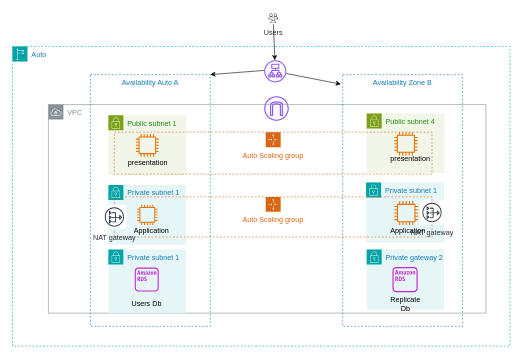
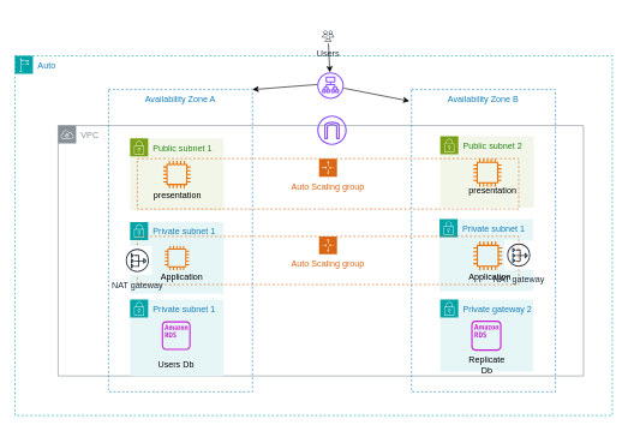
  <mxCell id="0" />
  <mxCell id="1" parent="0" />
  <mxCell id="2" value="Auto" style="points=[[0,0],[0.25,0],[0.5,0],[0.75,0],[1,0],[1,0.25],[1,0.5],[1,0.75],[1,1],[0.75,1],[0.5,1],[0.25,1],[0,1],[0,0.75],[0,0.5],[0,0.25]];outlineConnect=0;gradientColor=none;html=1;whiteSpace=wrap;fontSize=12;fontStyle=0;container=1;pointerEvents=0;collapsible=0;recursiveResize=0;shape=mxgraph.aws4.group;grIcon=mxgraph.aws4.group_region;strokeColor=#00A4A6;fillColor=none;verticalAlign=top;align=left;spacingLeft=30;fontColor=#147EBA;dashed=1;" vertex="1" parent="1"><mxGeometry x="20" y="77" width="830" height="500" as="geometry" /></mxCell>
  <mxCell id="3" value="" style="sketch=0;outlineConnect=0;fontColor=#232F3E;gradientColor=none;fillColor=#8C4FFF;strokeColor=none;dashed=0;verticalLabelPosition=bottom;verticalAlign=top;align=center;html=1;fontSize=12;fontStyle=0;aspect=fixed;pointerEvents=1;shape=mxgraph.aws4.internet_gateway;" vertex="1" parent="2"><mxGeometry x="420" y="83" width="41" height="41" as="geometry" /></mxCell>
  <mxCell id="4" value="" style="sketch=0;outlineConnect=0;fontColor=#232F3E;gradientColor=none;fillColor=#8C4FFF;strokeColor=none;dashed=0;verticalLabelPosition=bottom;verticalAlign=top;align=center;html=1;fontSize=12;fontStyle=0;aspect=fixed;pointerEvents=1;shape=mxgraph.aws4.application_load_balancer;" vertex="1" parent="2"><mxGeometry x="420" y="23" width="37" height="37" as="geometry" /></mxCell>
  <mxCell id="5" value="" style="endArrow=classic;html=1;rounded=0;entryX=1;entryY=0;entryDx=0;entryDy=0;" edge="1" parent="2" target="7"><mxGeometry width="50" height="50" relative="1" as="geometry"><mxPoint x="420" y="40" as="sourcePoint" /><mxPoint x="230" y="33" as="targetPoint" /></mxGeometry></mxCell>
  <mxCell id="6" value="VPC" style="sketch=0;outlineConnect=0;gradientColor=none;html=1;whiteSpace=wrap;fontSize=12;fontStyle=0;shape=mxgraph.aws4.group;grIcon=mxgraph.aws4.group_vpc;strokeColor=#879196;fillColor=none;verticalAlign=top;align=left;spacingLeft=30;fontColor=#879196;dashed=0;" vertex="1" parent="1"><mxGeometry x="80" y="174" width="730" height="348" as="geometry" /></mxCell>
- <mxCell id="7" value="Availability Auto A" style="fillColor=none;strokeColor=#147EBA;dashed=1;verticalAlign=top;fontStyle=0;fontColor=#147EBA;whiteSpace=wrap;html=1;" vertex="1" parent="1"><mxGeometry x="150" y="124" width="200" height="420" as="geometry" /></mxCell>
+ <mxCell id="7" value="Availability Zone A" style="fillColor=none;strokeColor=#147EBA;dashed=1;verticalAlign=top;fontStyle=0;fontColor=#147EBA;whiteSpace=wrap;html=1;" vertex="1" parent="1"><mxGeometry x="150" y="124" width="200" height="420" as="geometry" /></mxCell>
  <mxCell id="8" value="Availability Zone B" style="fillColor=none;strokeColor=#147EBA;dashed=1;verticalAlign=top;fontStyle=0;fontColor=#147EBA;whiteSpace=wrap;html=1;" vertex="1" parent="1"><mxGeometry x="571" y="124" width="200" height="420" as="geometry" /></mxCell>
  <mxCell id="9" value="Public subnet 1" style="points=[[0,0],[0.25,0],[0.5,0],[0.75,0],[1,0],[1,0.25],[1,0.5],[1,0.75],[1,1],[0.75,1],[0.5,1],[0.25,1],[0,1],[0,0.75],[0,0.5],[0,0.25]];outlineConnect=0;gradientColor=none;html=1;whiteSpace=wrap;fontSize=12;fontStyle=0;container=1;pointerEvents=0;collapsible=0;recursiveResize=0;shape=mxgraph.aws4.group;grIcon=mxgraph.aws4.group_security_group;grStroke=0;strokeColor=#7AA116;fillColor=#F2F6E8;verticalAlign=top;align=left;spacingLeft=30;fontColor=#248814;dashed=0;" vertex="1" parent="1"><mxGeometry x="180" y="192" width="130" height="100" as="geometry" /></mxCell>
  <mxCell id="10" value="" style="sketch=0;outlineConnect=0;fontColor=#232F3E;gradientColor=none;fillColor=#ED7100;strokeColor=none;dashed=0;verticalLabelPosition=bottom;verticalAlign=top;align=center;html=1;fontSize=12;fontStyle=0;aspect=fixed;pointerEvents=1;shape=mxgraph.aws4.instance2;" vertex="1" parent="9"><mxGeometry x="46" y="31" width="38" height="38" as="geometry" /></mxCell>
  <mxCell id="11" value="presentation" style="text;html=1;strokeColor=none;fillColor=none;align=center;verticalAlign=middle;whiteSpace=wrap;rounded=0;" vertex="1" parent="9"><mxGeometry x="46" y="69" width="40" height="20" as="geometry" /></mxCell>
- <mxCell id="12" value="Public subnet 4" style="points=[[0,0],[0.25,0],[0.5,0],[0.75,0],[1,0],[1,0.25],[1,0.5],[1,0.75],[1,1],[0.75,1],[0.5,1],[0.25,1],[0,1],[0,0.75],[0,0.5],[0,0.25]];outlineConnect=0;gradientColor=none;html=1;whiteSpace=wrap;fontSize=12;fontStyle=0;container=1;pointerEvents=0;collapsible=0;recursiveResize=0;shape=mxgraph.aws4.group;grIcon=mxgraph.aws4.group_security_group;grStroke=0;strokeColor=#7AA116;fillColor=#F2F6E8;verticalAlign=top;align=left;spacingLeft=30;fontColor=#248814;dashed=0;" vertex="1" parent="1"><mxGeometry x="611" y="189" width="130" height="99" as="geometry" /></mxCell>
+ <mxCell id="12" value="Public subnet 2" style="points=[[0,0],[0.25,0],[0.5,0],[0.75,0],[1,0],[1,0.25],[1,0.5],[1,0.75],[1,1],[0.75,1],[0.5,1],[0.25,1],[0,1],[0,0.75],[0,0.5],[0,0.25]];outlineConnect=0;gradientColor=none;html=1;whiteSpace=wrap;fontSize=12;fontStyle=0;container=1;pointerEvents=0;collapsible=0;recursiveResize=0;shape=mxgraph.aws4.group;grIcon=mxgraph.aws4.group_security_group;grStroke=0;strokeColor=#7AA116;fillColor=#F2F6E8;verticalAlign=top;align=left;spacingLeft=30;fontColor=#248814;dashed=0;" vertex="1" parent="1"><mxGeometry x="611" y="189" width="130" height="99" as="geometry" /></mxCell>
  <mxCell id="13" value="Private gateway 2" style="points=[[0,0],[0.25,0],[0.5,0],[0.75,0],[1,0],[1,0.25],[1,0.5],[1,0.75],[1,1],[0.75,1],[0.5,1],[0.25,1],[0,1],[0,0.75],[0,0.5],[0,0.25]];outlineConnect=0;gradientColor=none;html=1;whiteSpace=wrap;fontSize=12;fontStyle=0;container=1;pointerEvents=0;collapsible=0;recursiveResize=0;shape=mxgraph.aws4.group;grIcon=mxgraph.aws4.group_security_group;grStroke=0;strokeColor=#00A4A6;fillColor=#E6F6F7;verticalAlign=top;align=left;spacingLeft=30;fontColor=#147EBA;dashed=0;" vertex="1" parent="1"><mxGeometry x="611" y="416" width="129" height="100" as="geometry" /></mxCell>
  <mxCell id="14" value="" style="sketch=0;outlineConnect=0;fontColor=#232F3E;gradientColor=none;fillColor=#C925D1;strokeColor=none;dashed=0;verticalLabelPosition=bottom;verticalAlign=top;align=center;html=1;fontSize=12;fontStyle=0;aspect=fixed;pointerEvents=1;shape=mxgraph.aws4.rds_instance_alt;" vertex="1" parent="13"><mxGeometry x="43" y="29" width="42" height="42" as="geometry" /></mxCell>
  <mxCell id="15" value="Private subnet 1" style="points=[[0,0],[0.25,0],[0.5,0],[0.75,0],[1,0],[1,0.25],[1,0.5],[1,0.75],[1,1],[0.75,1],[0.5,1],[0.25,1],[0,1],[0,0.75],[0,0.5],[0,0.25]];outlineConnect=0;gradientColor=none;html=1;whiteSpace=wrap;fontSize=12;fontStyle=0;container=1;pointerEvents=0;collapsible=0;recursiveResize=0;shape=mxgraph.aws4.group;grIcon=mxgraph.aws4.group_security_group;grStroke=0;strokeColor=#00A4A6;fillColor=#E6F6F7;verticalAlign=top;align=left;spacingLeft=30;fontColor=#147EBA;dashed=0;" vertex="1" parent="1"><mxGeometry x="180" y="308" width="130" height="100" as="geometry" /></mxCell>
  <mxCell id="16" value="" style="sketch=0;outlineConnect=0;fontColor=#232F3E;gradientColor=none;fillColor=#ED7100;strokeColor=none;dashed=0;verticalLabelPosition=bottom;verticalAlign=top;align=center;html=1;fontSize=12;fontStyle=0;aspect=fixed;pointerEvents=1;shape=mxgraph.aws4.instance2;" vertex="1" parent="15"><mxGeometry x="48" y="33" width="34" height="34" as="geometry" /></mxCell>
  <mxCell id="17" value="Private subnet 1" style="points=[[0,0],[0.25,0],[0.5,0],[0.75,0],[1,0],[1,0.25],[1,0.5],[1,0.75],[1,1],[0.75,1],[0.5,1],[0.25,1],[0,1],[0,0.75],[0,0.5],[0,0.25]];outlineConnect=0;gradientColor=none;html=1;whiteSpace=wrap;fontSize=12;fontStyle=0;container=1;pointerEvents=0;collapsible=0;recursiveResize=0;shape=mxgraph.aws4.group;grIcon=mxgraph.aws4.group_security_group;grStroke=0;strokeColor=#00A4A6;fillColor=#E6F6F7;verticalAlign=top;align=left;spacingLeft=30;fontColor=#147EBA;dashed=0;" vertex="1" parent="1"><mxGeometry x="610" y="304" width="130" height="100" as="geometry" /></mxCell>
  <mxCell id="18" value="" style="sketch=0;outlineConnect=0;fontColor=#232F3E;gradientColor=none;fillColor=#ED7100;strokeColor=none;dashed=0;verticalLabelPosition=bottom;verticalAlign=top;align=center;html=1;fontSize=12;fontStyle=0;aspect=fixed;pointerEvents=1;shape=mxgraph.aws4.instance2;" vertex="1" parent="17"><mxGeometry x="47" y="31" width="40" height="40" as="geometry" /></mxCell>
  <mxCell id="19" value="NAT gateway" style="sketch=0;outlineConnect=0;fontColor=#232F3E;gradientColor=none;strokeColor=#232F3E;fillColor=#ffffff;dashed=0;verticalLabelPosition=bottom;verticalAlign=top;align=center;html=1;fontSize=12;fontStyle=0;aspect=fixed;shape=mxgraph.aws4.resourceIcon;resIcon=mxgraph.aws4.nat_gateway;" vertex="1" parent="17"><mxGeometry x="90" y="30" width="40" height="40" as="geometry" /></mxCell>
  <mxCell id="20" value="Private subnet 1" style="points=[[0,0],[0.25,0],[0.5,0],[0.75,0],[1,0],[1,0.25],[1,0.5],[1,0.75],[1,1],[0.75,1],[0.5,1],[0.25,1],[0,1],[0,0.75],[0,0.5],[0,0.25]];outlineConnect=0;gradientColor=none;html=1;whiteSpace=wrap;fontSize=12;fontStyle=0;container=1;pointerEvents=0;collapsible=0;recursiveResize=0;shape=mxgraph.aws4.group;grIcon=mxgraph.aws4.group_security_group;grStroke=0;strokeColor=#00A4A6;fillColor=#E6F6F7;verticalAlign=top;align=left;spacingLeft=30;fontColor=#147EBA;dashed=0;" vertex="1" parent="1"><mxGeometry x="180" y="416" width="130" height="106" as="geometry" /></mxCell>
  <mxCell id="21" value="" style="sketch=0;outlineConnect=0;fontColor=#232F3E;gradientColor=none;fillColor=#C925D1;strokeColor=none;dashed=0;verticalLabelPosition=bottom;verticalAlign=top;align=center;html=1;fontSize=12;fontStyle=0;aspect=fixed;pointerEvents=1;shape=mxgraph.aws4.rds_instance_alt;" vertex="1" parent="20"><mxGeometry x="44" y="30" width="40" height="40" as="geometry" /></mxCell>
  <mxCell id="22" value="Users Db" style="text;html=1;strokeColor=none;fillColor=none;align=center;verticalAlign=middle;whiteSpace=wrap;rounded=0;" vertex="1" parent="20"><mxGeometry x="34" y="76" width="60" height="30" as="geometry" /></mxCell>
  <mxCell id="23" value="Application" style="text;html=1;strokeColor=none;fillColor=none;align=center;verticalAlign=middle;whiteSpace=wrap;rounded=0;" vertex="1" parent="1"><mxGeometry x="660" y="374" width="40" height="20" as="geometry" /></mxCell>
  <mxCell id="24" value="Replicate Db" style="text;html=1;strokeColor=none;fillColor=none;align=center;verticalAlign=middle;whiteSpace=wrap;rounded=0;" vertex="1" parent="1"><mxGeometry x="646" y="492" width="60" height="30" as="geometry" /></mxCell>
  <mxCell id="25" value="Auto Scaling group" style="points=[[0,0],[0.25,0],[0.5,0],[0.75,0],[1,0],[1,0.25],[1,0.5],[1,0.75],[1,1],[0.75,1],[0.5,1],[0.25,1],[0,1],[0,0.75],[0,0.5],[0,0.25]];outlineConnect=0;gradientColor=none;html=1;whiteSpace=wrap;fontSize=12;fontStyle=0;container=1;pointerEvents=0;collapsible=0;recursiveResize=0;shape=mxgraph.aws4.groupCenter;grIcon=mxgraph.aws4.group_auto_scaling_group;grStroke=1;strokeColor=#D86613;fillColor=none;verticalAlign=top;align=center;fontColor=#D86613;dashed=1;spacingTop=25;" vertex="1" parent="1"><mxGeometry x="190" y="328" width="530" height="67" as="geometry" /></mxCell>
  <mxCell id="26" value="Application" style="text;html=1;strokeColor=none;fillColor=none;align=center;verticalAlign=middle;whiteSpace=wrap;rounded=0;" vertex="1" parent="25"><mxGeometry x="42" y="47" width="40" height="20" as="geometry" /></mxCell>
  <mxCell id="27" value="NAT gateway" style="sketch=0;outlineConnect=0;fontColor=#232F3E;gradientColor=none;strokeColor=#232F3E;fillColor=#ffffff;dashed=0;verticalLabelPosition=bottom;verticalAlign=top;align=center;html=1;fontSize=12;fontStyle=0;aspect=fixed;shape=mxgraph.aws4.resourceIcon;resIcon=mxgraph.aws4.nat_gateway;" vertex="1" parent="25"><mxGeometry x="-20" y="13.5" width="40" height="40" as="geometry" /></mxCell>
  <mxCell id="28" value="Auto Scaling group" style="points=[[0,0],[0.25,0],[0.5,0],[0.75,0],[1,0],[1,0.25],[1,0.5],[1,0.75],[1,1],[0.75,1],[0.5,1],[0.25,1],[0,1],[0,0.75],[0,0.5],[0,0.25]];outlineConnect=0;gradientColor=none;html=1;whiteSpace=wrap;fontSize=12;fontStyle=0;container=1;pointerEvents=0;collapsible=0;recursiveResize=0;shape=mxgraph.aws4.groupCenter;grIcon=mxgraph.aws4.group_auto_scaling_group;grStroke=1;strokeColor=#D86613;fillColor=none;verticalAlign=top;align=center;fontColor=#D86613;dashed=1;spacingTop=25;" vertex="1" parent="1"><mxGeometry x="190" y="220" width="530" height="70" as="geometry" /></mxCell>
  <mxCell id="29" value="presentation" style="text;html=1;strokeColor=none;fillColor=none;align=center;verticalAlign=middle;whiteSpace=wrap;rounded=0;" vertex="1" parent="28"><mxGeometry x="482" y="34" width="24" height="20" as="geometry" /></mxCell>
  <mxCell id="30" value="" style="sketch=0;outlineConnect=0;fontColor=#232F3E;gradientColor=none;fillColor=#ED7100;strokeColor=none;dashed=0;verticalLabelPosition=bottom;verticalAlign=top;align=center;html=1;fontSize=12;fontStyle=0;aspect=fixed;pointerEvents=1;shape=mxgraph.aws4.instance2;" vertex="1" parent="28"><mxGeometry x="467" width="39" height="39" as="geometry" /></mxCell>
- <mxCell id="31" value="Users" style="sketch=0;outlineConnect=0;fontColor=#232F3E;gradientColor=none;strokeColor=#232F3E;fillColor=#ffffff;dashed=0;verticalLabelPosition=bottom;verticalAlign=top;align=center;html=1;fontSize=12;fontStyle=0;aspect=fixed;shape=mxgraph.aws4.resourceIcon;resIcon=mxgraph.aws4.users;" vertex="1" parent="1"><mxGeometry x="445" y="20" width="20" height="20" as="geometry" /></mxCell>
+ <mxCell id="31" value="Users" style="sketch=0;outlineConnect=0;fontColor=#232F3E;gradientColor=none;strokeColor=#232F3E;fillColor=#ffffff;dashed=0;verticalLabelPosition=bottom;verticalAlign=top;align=center;html=1;fontSize=12;fontStyle=0;aspect=fixed;shape=mxgraph.aws4.resourceIcon;resIcon=mxgraph.aws4.users;" vertex="1" parent="1"><mxGeometry x="445" y="40" width="20" height="20" as="geometry" /></mxCell>
  <mxCell id="32" value="" style="endArrow=classic;html=1;rounded=0;" edge="1" parent="1" source="31" target="4"><mxGeometry width="50" height="50" relative="1" as="geometry"><mxPoint x="370" y="230" as="sourcePoint" /><mxPoint x="420" y="180" as="targetPoint" /></mxGeometry></mxCell>
  <mxCell id="33" value="" style="endArrow=classic;html=1;rounded=0;entryX=-0.015;entryY=0.038;entryDx=0;entryDy=0;entryPerimeter=0;" edge="1" parent="1" source="4" target="8"><mxGeometry width="50" height="50" relative="1" as="geometry"><mxPoint x="370" y="230" as="sourcePoint" /><mxPoint x="420" y="180" as="targetPoint" /></mxGeometry></mxCell>
